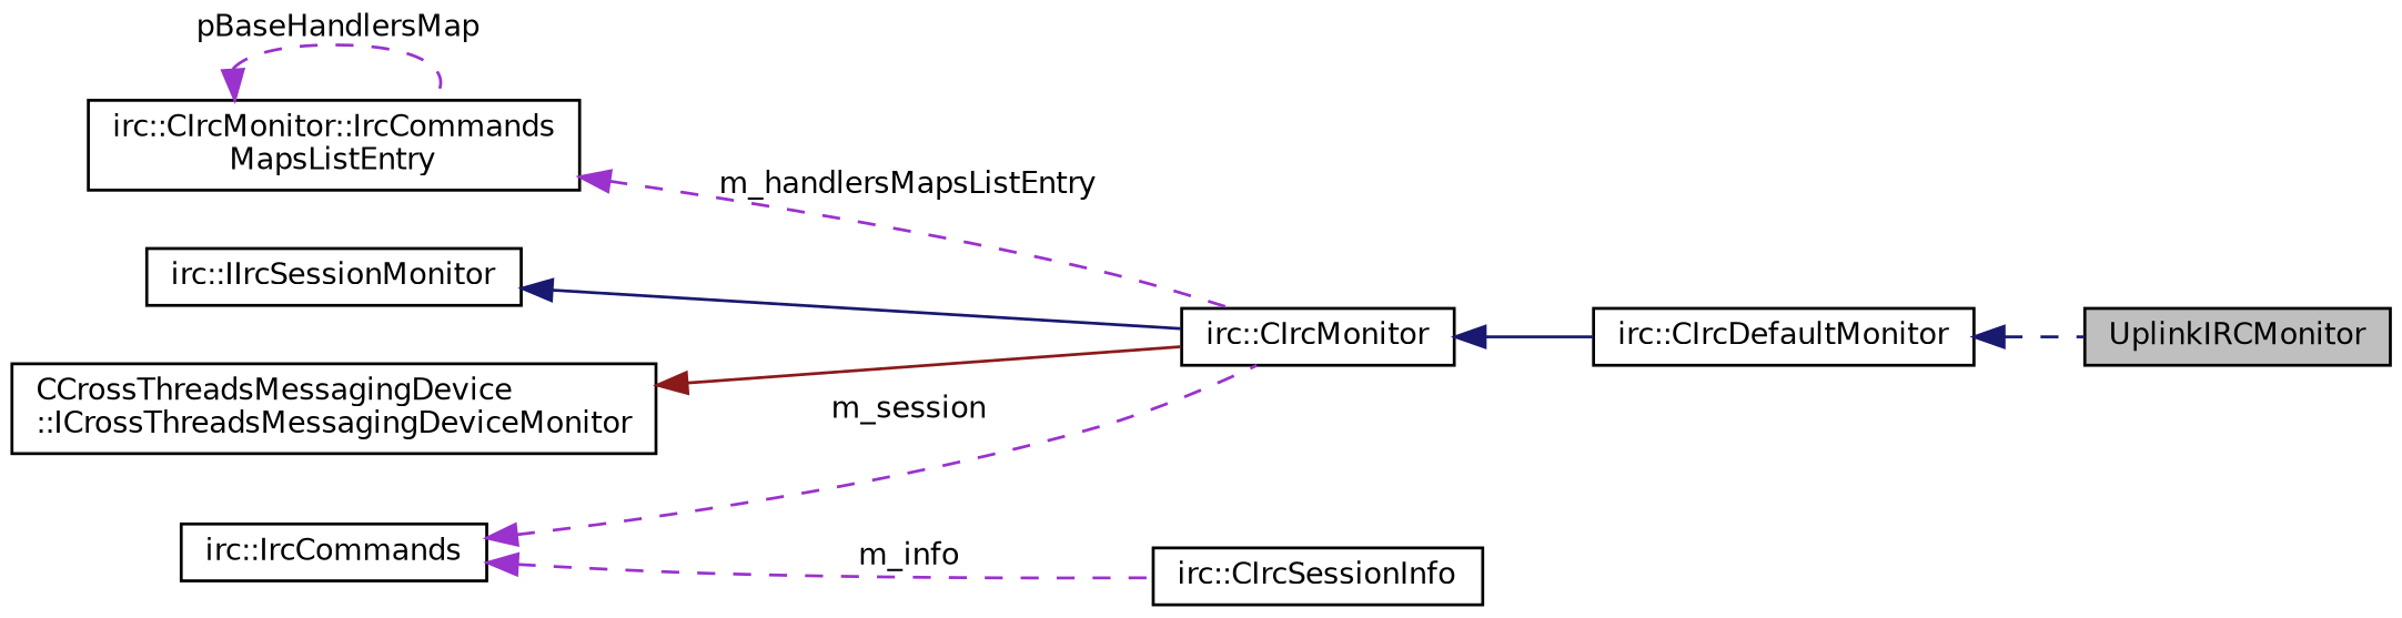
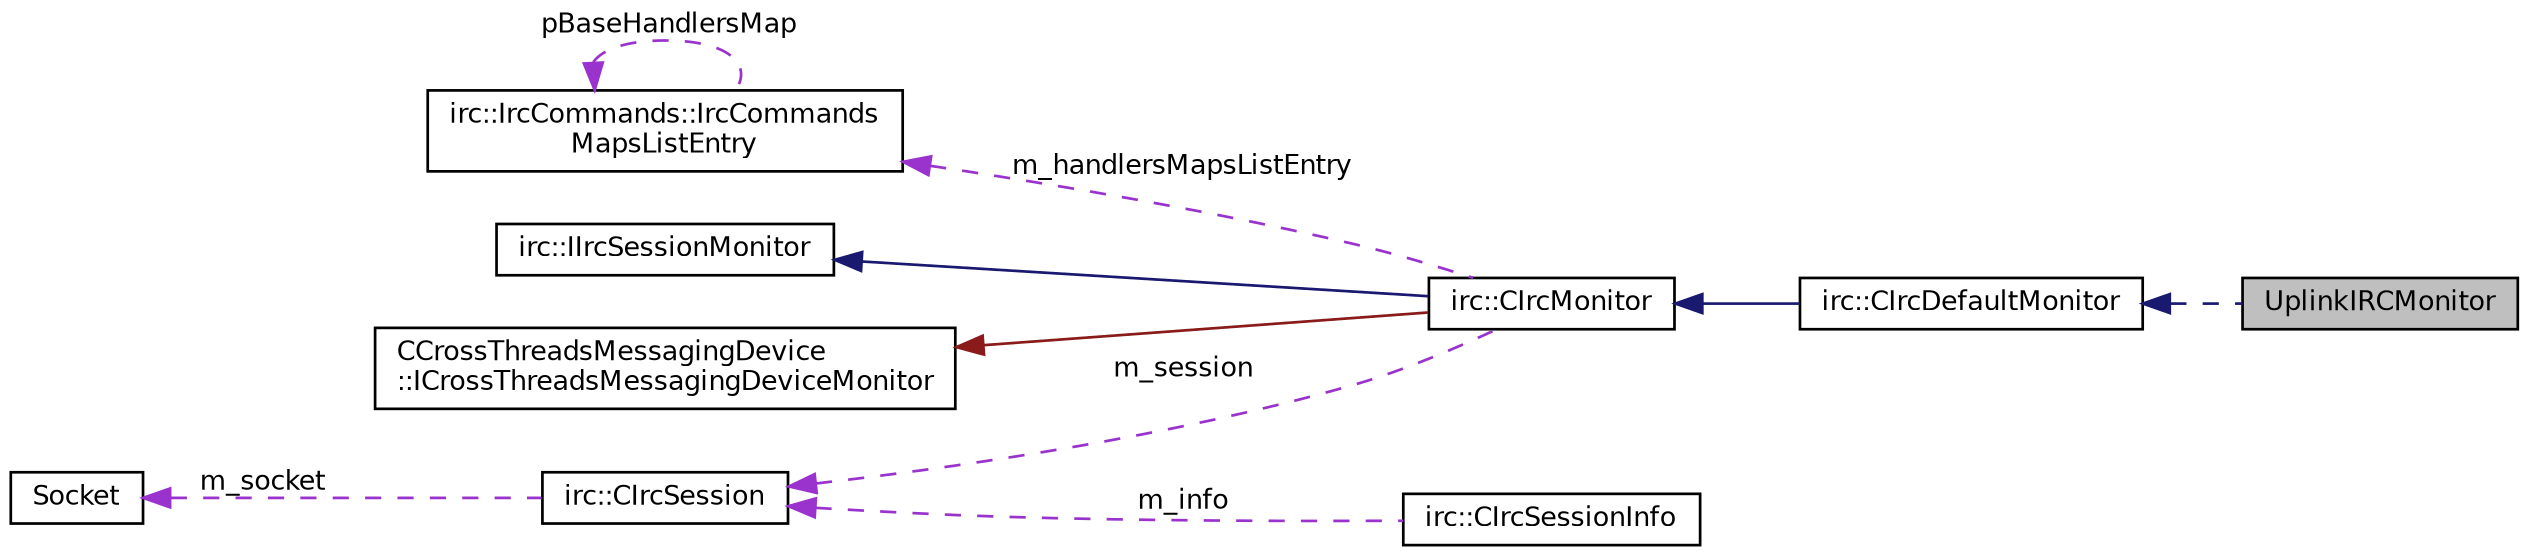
  digraph {
    rankdir=LR
    node [color=black fillcolor=white fontname=Helvetica fontsize=10 shape=record style=filled]
    edge [color=darkorchid3 dir=back fontname=Helvetica fontsize=10 labelfontname=Helvetica labelfontsize=10 style=dashed]
    n1 [fillcolor=grey75 fontcolor=black height=0.2 label=UplinkIRCMonitor width=0.4]
    n2 [height=0.2 label="irc::CIrcDefaultMonitor" width=0.4]
    n3 [height=0.2 label="irc::CIrcMonitor" width=0.4]
    n4 [height=0.2 label="irc::IIrcSessionMonitor" width=0.4]
    n5 [height=0.2 label="CCrossThreadsMessagingDevice\l::ICrossThreadsMessagingDeviceMonitor" width=0.4]
-   n6 [height=0.2 label="irc::IrcCommands" width=0.4]
+   n6 [height=0.2 label="irc::CIrcSession" width=0.4]
    n7 [height=0.2 label="irc::CIrcSessionInfo" width=0.4]
-   n9 [height=0.2 label="irc::CIrcMonitor::IrcCommands\lMapsListEntry" width=0.4]
+   n8 [height=0.2 label=Socket width=0.4]
+   n9 [height=0.2 label="irc::IrcCommands::IrcCommands\lMapsListEntry" width=0.4]
    n2 -> n1 [color=midnightblue]
    n3 -> n2 [color=midnightblue style=solid]
    n4 -> n3 [color=midnightblue style=solid]
    n5 -> n3 [color=firebrick4 style=solid]
    n6 -> n3 [label=" m_session"]
    n6 -> n7 [label=" m_info"]
+   n8 -> n6 [label=" m_socket"]
    n9 -> n3 [label=" m_handlersMapsListEntry"]
    n9 -> n9 [label=" pBaseHandlersMap"]
  }
